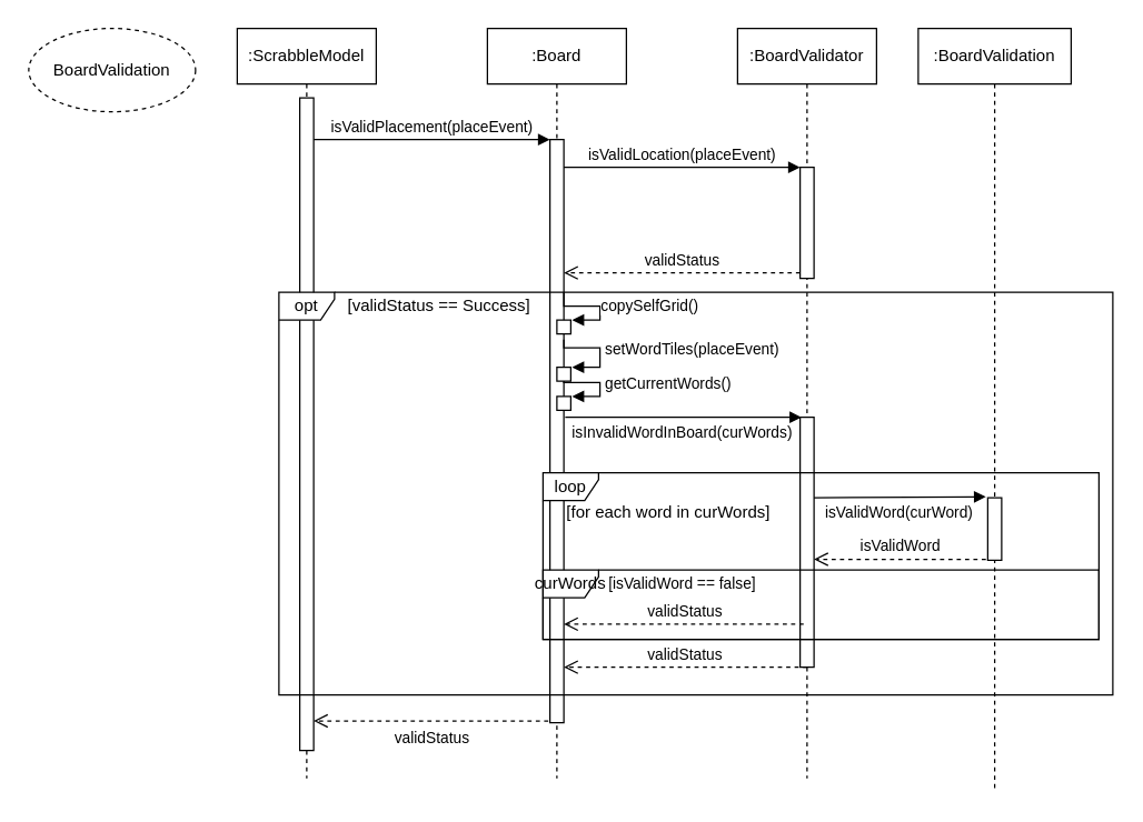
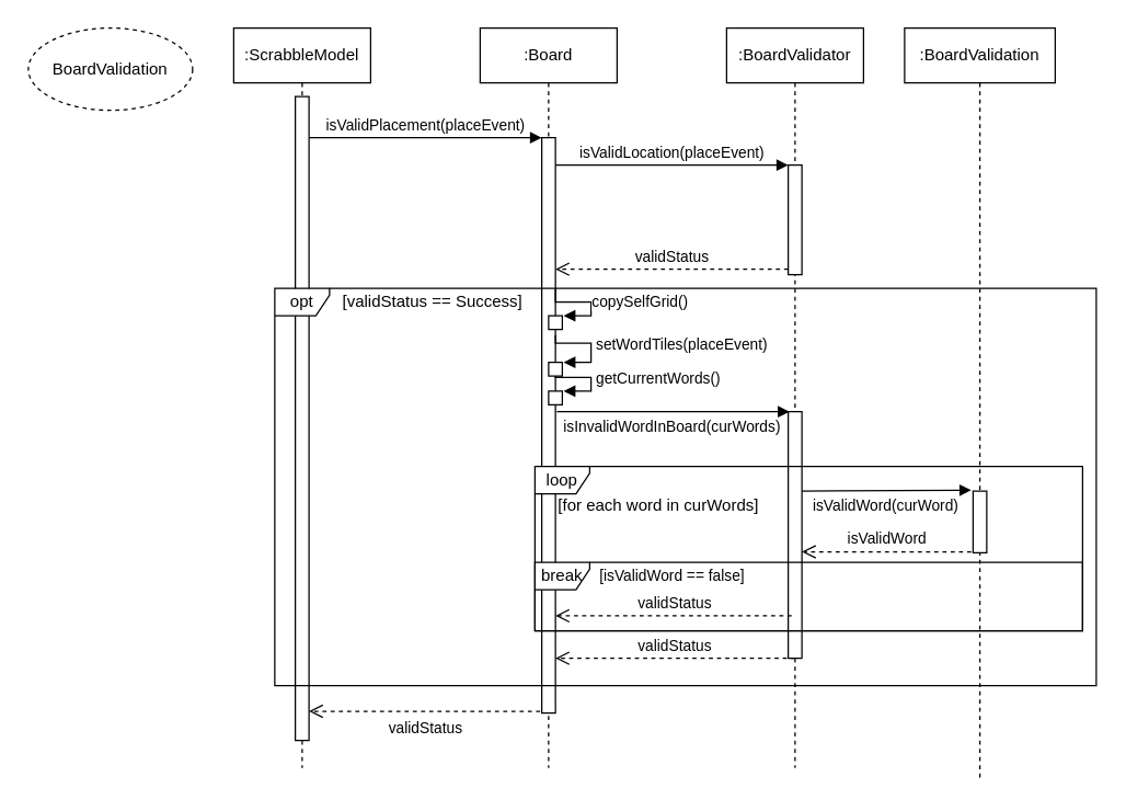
  <mxCell id="0" />
  <mxCell id="1" parent="0" />
  <mxCell id="2" value=":ScrabbleModel" style="shape=umlLifeline;perimeter=lifelinePerimeter;whiteSpace=wrap;html=1;container=1;collapsible=0;recursiveResize=0;outlineConnect=0;" vertex="1" parent="1"><mxGeometry x="170" y="20" width="100" height="540" as="geometry" /></mxCell>
  <mxCell id="3" value="" style="html=1;points=[];perimeter=orthogonalPerimeter;" vertex="1" parent="2"><mxGeometry x="45" y="50" width="10" height="470" as="geometry" /></mxCell>
  <mxCell id="4" value="BoardValidation" style="ellipse;whiteSpace=wrap;html=1;dashed=1;" vertex="1" parent="1"><mxGeometry x="20" y="20" width="120" height="60" as="geometry" /></mxCell>
  <mxCell id="5" value=":Board" style="shape=umlLifeline;perimeter=lifelinePerimeter;whiteSpace=wrap;html=1;container=1;collapsible=0;recursiveResize=0;outlineConnect=0;" vertex="1" parent="1"><mxGeometry x="350" y="20" width="100" height="540" as="geometry" /></mxCell>
  <mxCell id="6" value="" style="html=1;points=[];perimeter=orthogonalPerimeter;" vertex="1" parent="5"><mxGeometry x="45" y="80" width="10" height="420" as="geometry" /></mxCell>
  <mxCell id="7" value="copySelfGrid()" style="edgeStyle=orthogonalEdgeStyle;html=1;align=left;spacingLeft=2;endArrow=block;rounded=0;entryX=1;entryY=0;" edge="1" parent="5"><mxGeometry relative="1" as="geometry"><mxPoint x="55" y="190" as="sourcePoint" /><Array as="points"><mxPoint x="55" y="200" /><mxPoint x="81" y="200" /><mxPoint x="81" y="210" /></Array><mxPoint x="61" y="210" as="targetPoint" /><mxPoint as="offset" /></mxGeometry></mxCell>
  <mxCell id="8" value="" style="html=1;points=[];perimeter=orthogonalPerimeter;" vertex="1" parent="5"><mxGeometry x="50" y="244" width="10" height="10" as="geometry" /></mxCell>
  <mxCell id="9" value="validStatus" style="html=1;verticalAlign=bottom;endArrow=open;dashed=1;endSize=8;exitX=-0.119;exitY=0.997;rounded=0;exitDx=0;exitDy=0;exitPerimeter=0;" edge="1" source="6" parent="1" target="3"><mxGeometry x="-0.007" y="21" relative="1" as="geometry"><mxPoint x="224" y="176" as="targetPoint" /><Array as="points" /><mxPoint as="offset" /></mxGeometry></mxCell>
  <mxCell id="10" value="isValidPlacement(placeEvent)" style="html=1;verticalAlign=bottom;endArrow=block;entryX=0;entryY=0;rounded=0;" edge="1" target="6" parent="1" source="3"><mxGeometry relative="1" as="geometry"><mxPoint x="240" y="100" as="sourcePoint" /></mxGeometry></mxCell>
  <mxCell id="11" value=":BoardValidator" style="shape=umlLifeline;perimeter=lifelinePerimeter;whiteSpace=wrap;html=1;container=1;collapsible=0;recursiveResize=0;outlineConnect=0;" vertex="1" parent="1"><mxGeometry x="530" y="20" width="100" height="540" as="geometry" /></mxCell>
  <mxCell id="12" value="" style="html=1;points=[];perimeter=orthogonalPerimeter;" vertex="1" parent="11"><mxGeometry x="45" y="100" width="10" height="80" as="geometry" /></mxCell>
  <mxCell id="13" value="" style="html=1;points=[];perimeter=orthogonalPerimeter;" vertex="1" parent="11"><mxGeometry x="45" y="280" width="10" height="180" as="geometry" /></mxCell>
  <mxCell id="14" value="validStatus" style="html=1;verticalAlign=bottom;endArrow=open;dashed=1;endSize=8;exitX=0;exitY=0.95;rounded=0;" edge="1" source="12" parent="1" target="6"><mxGeometry relative="1" as="geometry"><mxPoint x="410" y="196" as="targetPoint" /><mxPoint as="offset" /></mxGeometry></mxCell>
  <mxCell id="15" value="opt" style="shape=umlFrame;whiteSpace=wrap;html=1;width=40;height=20;" vertex="1" parent="1"><mxGeometry x="200" y="210" width="600" height="290" as="geometry" /></mxCell>
  <mxCell id="16" value="isValidLocation(placeEvent)" style="html=1;verticalAlign=bottom;endArrow=block;entryX=0;entryY=0;rounded=0;" edge="1" target="12" parent="1" source="6"><mxGeometry relative="1" as="geometry"><mxPoint x="410" y="120" as="sourcePoint" /></mxGeometry></mxCell>
  <mxCell id="17" value="[validStatus == Success]" style="text;html=1;align=center;verticalAlign=middle;resizable=0;points=[];autosize=1;strokeColor=none;fillColor=none;" vertex="1" parent="1"><mxGeometry x="240" y="210" width="150" height="20" as="geometry" /></mxCell>
  <mxCell id="18" value="validStatus" style="html=1;verticalAlign=bottom;endArrow=open;dashed=1;endSize=8;rounded=0;" edge="1" parent="1"><mxGeometry relative="1" as="geometry"><mxPoint x="405" y="480" as="targetPoint" /><mxPoint x="580" y="480" as="sourcePoint" /><mxPoint as="offset" /><Array as="points" /></mxGeometry></mxCell>
  <mxCell id="19" value="loop" style="shape=umlFrame;whiteSpace=wrap;html=1;width=40;height=20;" vertex="1" parent="1"><mxGeometry x="390" y="340" width="400" height="120" as="geometry" /></mxCell>
  <mxCell id="20" value="isInvalidWordInBoard(curWords)" style="html=1;verticalAlign=bottom;endArrow=block;entryX=0;entryY=0;rounded=0;" edge="1" parent="1"><mxGeometry x="-0.012" y="-20" relative="1" as="geometry"><mxPoint x="406" y="300" as="sourcePoint" /><mxPoint x="576" y="300" as="targetPoint" /><mxPoint as="offset" /></mxGeometry></mxCell>
  <mxCell id="21" value=":BoardValidation" style="shape=umlLifeline;perimeter=lifelinePerimeter;whiteSpace=wrap;html=1;container=1;collapsible=0;recursiveResize=0;outlineConnect=0;" vertex="1" parent="1"><mxGeometry x="660" y="20" width="110" height="550" as="geometry" /></mxCell>
  <mxCell id="22" value="" style="html=1;points=[];perimeter=orthogonalPerimeter;" vertex="1" parent="21"><mxGeometry x="50" y="338" width="10" height="45" as="geometry" /></mxCell>
  <mxCell id="23" value="isValidWord(curWord)" style="html=1;verticalAlign=bottom;endArrow=block;entryX=-0.133;entryY=-0.015;rounded=0;entryDx=0;entryDy=0;entryPerimeter=0;" edge="1" parent="21" target="22"><mxGeometry x="-0.012" y="-20" relative="1" as="geometry"><mxPoint x="-75" y="338.0" as="sourcePoint" /><mxPoint x="95" y="338.0" as="targetPoint" /><mxPoint as="offset" /></mxGeometry></mxCell>
  <mxCell id="24" value="" style="html=1;points=[];perimeter=orthogonalPerimeter;" vertex="1" parent="1"><mxGeometry x="400" y="230" width="10" height="10" as="geometry" /></mxCell>
  <mxCell id="25" value="setWordTiles(placeEvent)" style="edgeStyle=orthogonalEdgeStyle;html=1;align=left;spacingLeft=2;endArrow=block;rounded=0;entryX=1;entryY=0;" edge="1" parent="1"><mxGeometry relative="1" as="geometry"><mxPoint x="405" y="244" as="sourcePoint" /><Array as="points"><mxPoint x="405" y="250" /><mxPoint x="431" y="250" /><mxPoint x="431" y="264" /></Array><mxPoint x="411" y="264" as="targetPoint" /><mxPoint as="offset" /></mxGeometry></mxCell>
  <mxCell id="26" value="getCurrentWords()" style="edgeStyle=orthogonalEdgeStyle;html=1;align=left;spacingLeft=2;endArrow=block;rounded=0;entryX=1;entryY=0;" edge="1" parent="1"><mxGeometry relative="1" as="geometry"><mxPoint x="405" y="275" as="sourcePoint" /><Array as="points"><mxPoint x="405" y="274" /><mxPoint x="405" y="275" /><mxPoint x="431" y="275" /><mxPoint x="431" y="285" /></Array><mxPoint x="411" y="285" as="targetPoint" /><mxPoint as="offset" /></mxGeometry></mxCell>
  <mxCell id="27" value="" style="html=1;points=[];perimeter=orthogonalPerimeter;" vertex="1" parent="1"><mxGeometry x="400" y="285" width="10" height="10" as="geometry" /></mxCell>
  <mxCell id="28" value="[for each word in curWords]" style="text;html=1;align=center;verticalAlign=middle;resizable=0;points=[];autosize=1;strokeColor=none;fillColor=none;" vertex="1" parent="1"><mxGeometry x="400" y="359" width="160" height="20" as="geometry" /></mxCell>
  <mxCell id="29" value="isValidWord" style="html=1;verticalAlign=bottom;endArrow=open;dashed=1;endSize=8;rounded=0;exitX=-0.133;exitY=0.985;exitDx=0;exitDy=0;exitPerimeter=0;" edge="1" parent="1" source="22" target="13"><mxGeometry relative="1" as="geometry"><mxPoint x="585" y="401" as="targetPoint" /><mxPoint x="705" y="401" as="sourcePoint" /><mxPoint as="offset" /><Array as="points" /></mxGeometry></mxCell>
- <mxCell id="30" value="curWords" style="shape=umlFrame;whiteSpace=wrap;html=1;width=40;height=20;" vertex="1" parent="1"><mxGeometry x="390" y="410" width="400" height="50" as="geometry" /></mxCell>
+ <mxCell id="30" value="break" style="shape=umlFrame;whiteSpace=wrap;html=1;width=40;height=20;" vertex="1" parent="1"><mxGeometry x="390" y="410" width="400" height="50" as="geometry" /></mxCell>
  <mxCell id="31" value="&lt;span style=&quot;font-size: 11px&quot;&gt;[isValidWord == false]&lt;/span&gt;" style="text;html=1;align=center;verticalAlign=middle;resizable=0;points=[];autosize=1;strokeColor=none;fillColor=none;" vertex="1" parent="1"><mxGeometry x="430" y="410" width="120" height="20" as="geometry" /></mxCell>
  <mxCell id="32" value="validStatus" style="html=1;verticalAlign=bottom;endArrow=open;dashed=1;endSize=8;rounded=0;" edge="1" parent="1"><mxGeometry relative="1" as="geometry"><mxPoint x="405" y="449" as="targetPoint" /><mxPoint x="577.5" y="449" as="sourcePoint" /><mxPoint as="offset" /><Array as="points" /></mxGeometry></mxCell>
